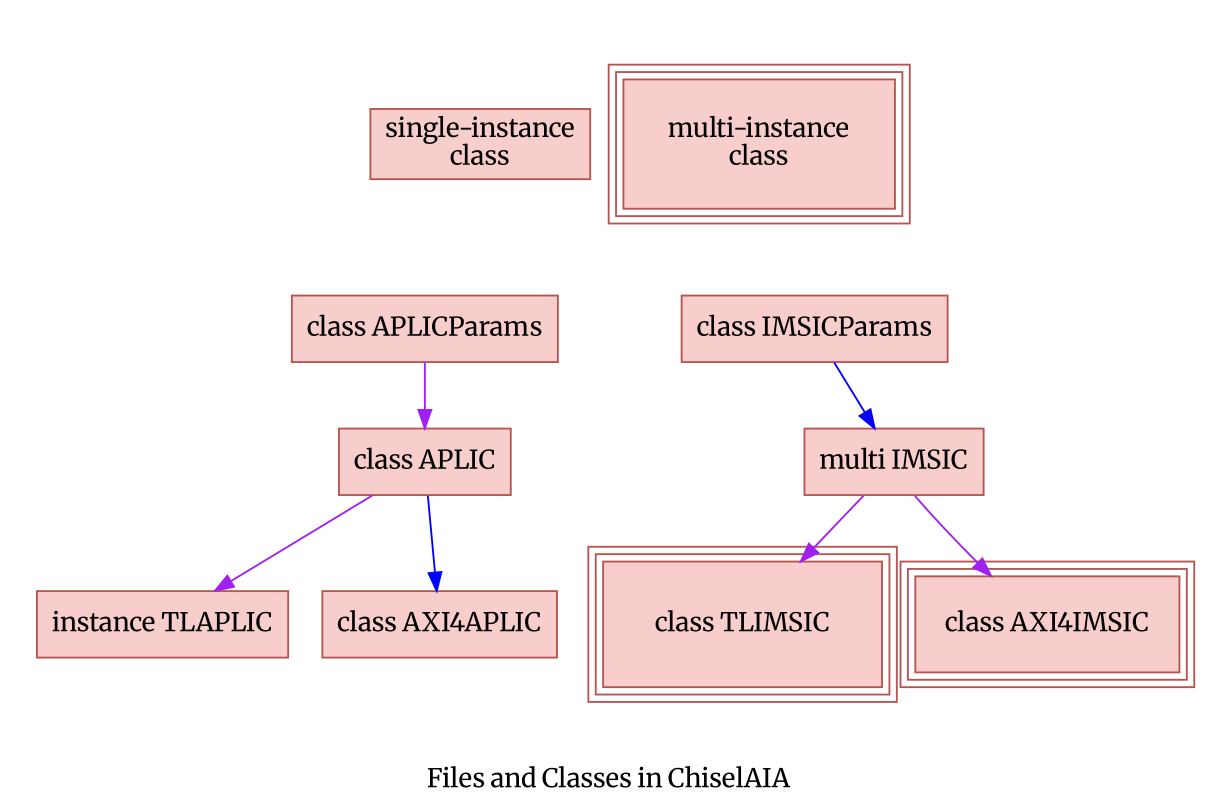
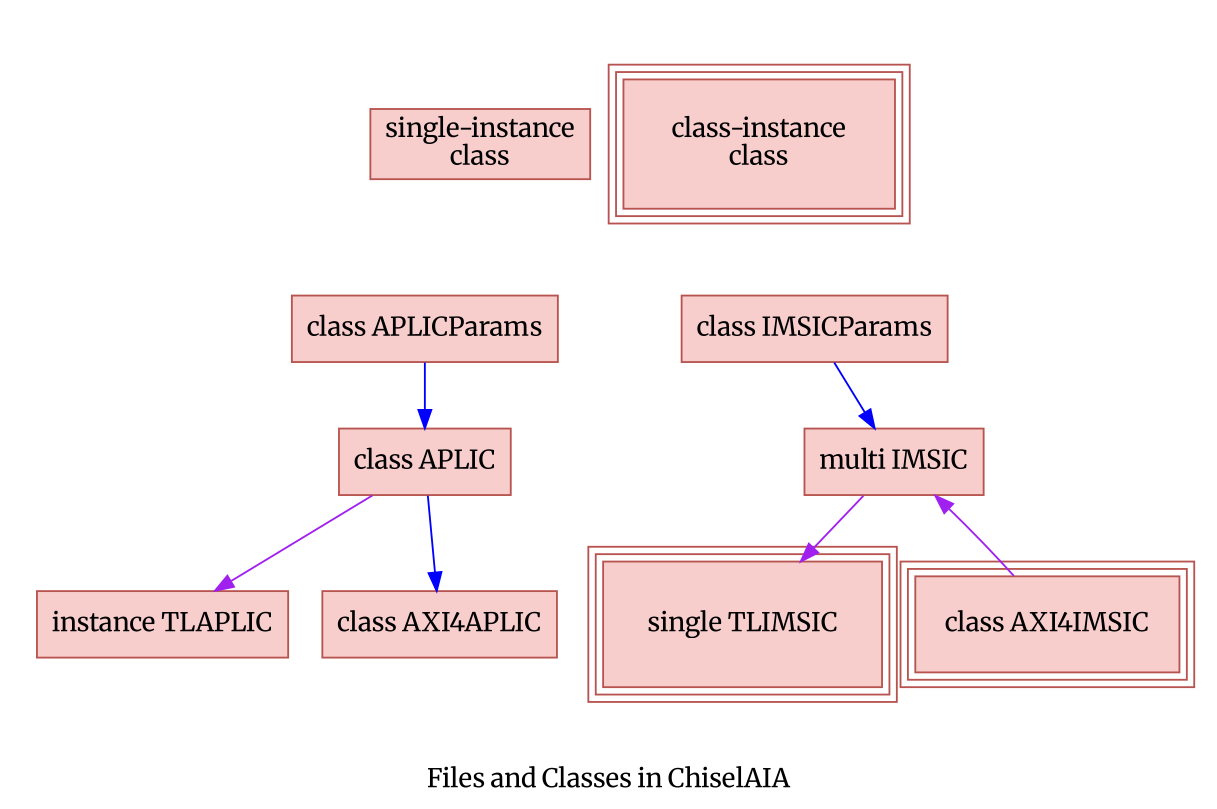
  digraph {
    fontname=Merriweather
    label="Files and Classes in ChiselAIA"
    node [color="#B85450" fillcolor="#F8CECC" fontname=Merriweather shape=box style=filled]
    edge [color=purple fontname=Merriweather]
    n1 [label="class APLICParams"]
    n2 [label="class APLIC"]
    n3 [label="instance TLAPLIC"]
    n4 [label="class AXI4APLIC"]
    n5 [label="single-instance\nclass"]
-   n6 [label="multi-instance\nclass" peripheries=3]
+   n6 [label="class-instance\nclass" peripheries=3]
    n7 [label="class IMSICParams"]
    n8 [label="multi IMSIC"]
-   n9 [label="class TLIMSIC" peripheries=3]
+   n9 [label="single TLIMSIC" peripheries=3]
    n10 [label="class AXI4IMSIC" peripheries=3]
    subgraph sub_1 {
      cluster=True
      label="APLIC.scala"
      n1
      n2
      n3
      n4
    }
    subgraph sub_2 {
      cluster=True
      label=Legend
      pencolor=gray
      n5
      n6
    }
    subgraph sub_3 {
      cluster=True
      label="IMSIC.scala"
      n7
      n8
      n9
      n10
    }
-   n1 -> n2
+   n1 -> n2 [color=blue]
    n2 -> n3
    n2 -> n4 [color=blue]
    n5 -> n1 [color=transparent]
    n6 -> n7 [color=transparent]
    n7 -> n8 [color=blue]
    n8 -> n9
-   n8 -> n10
+   n10 -> n8
  }
